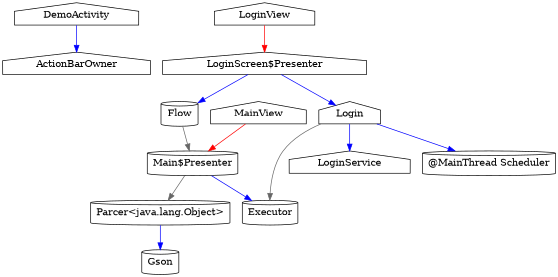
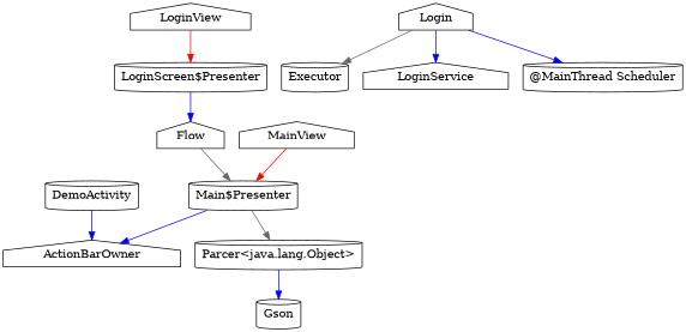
  digraph {
    concentrate=true
    node [shape=house]
    edge [color=blue]
-   DemoActivity
+   DemoActivity [shape=cylinder]
    ActionBarOwner
    n3 [label="Main$Presenter" shape=cylinder]
    n4 [label="Parcer<java.lang.Object>" shape=cylinder]
    Gson [shape=cylinder]
-   Flow [shape=cylinder]
+   Flow
    Executor [shape=cylinder]
    Login
    LoginService
    n10 [label="@MainThread Scheduler" shape=cylinder]
-   n11 [label="LoginScreen$Presenter"]
+   n11 [label="LoginScreen$Presenter" shape=cylinder]
    LoginView
    MainView
    DemoActivity -> ActionBarOwner
-   n3 -> Executor
+   n3 -> ActionBarOwner
    n3 -> n4 [color=gray40]
    n4 -> Gson
    Flow -> n3 [color=gray40]
    Login -> Executor [color=gray40]
    Login -> LoginService
    Login -> n10
    n11 -> Flow
-   n11 -> Login
    LoginView -> n11 [color=red]
    MainView -> n3 [color=red]
  }
